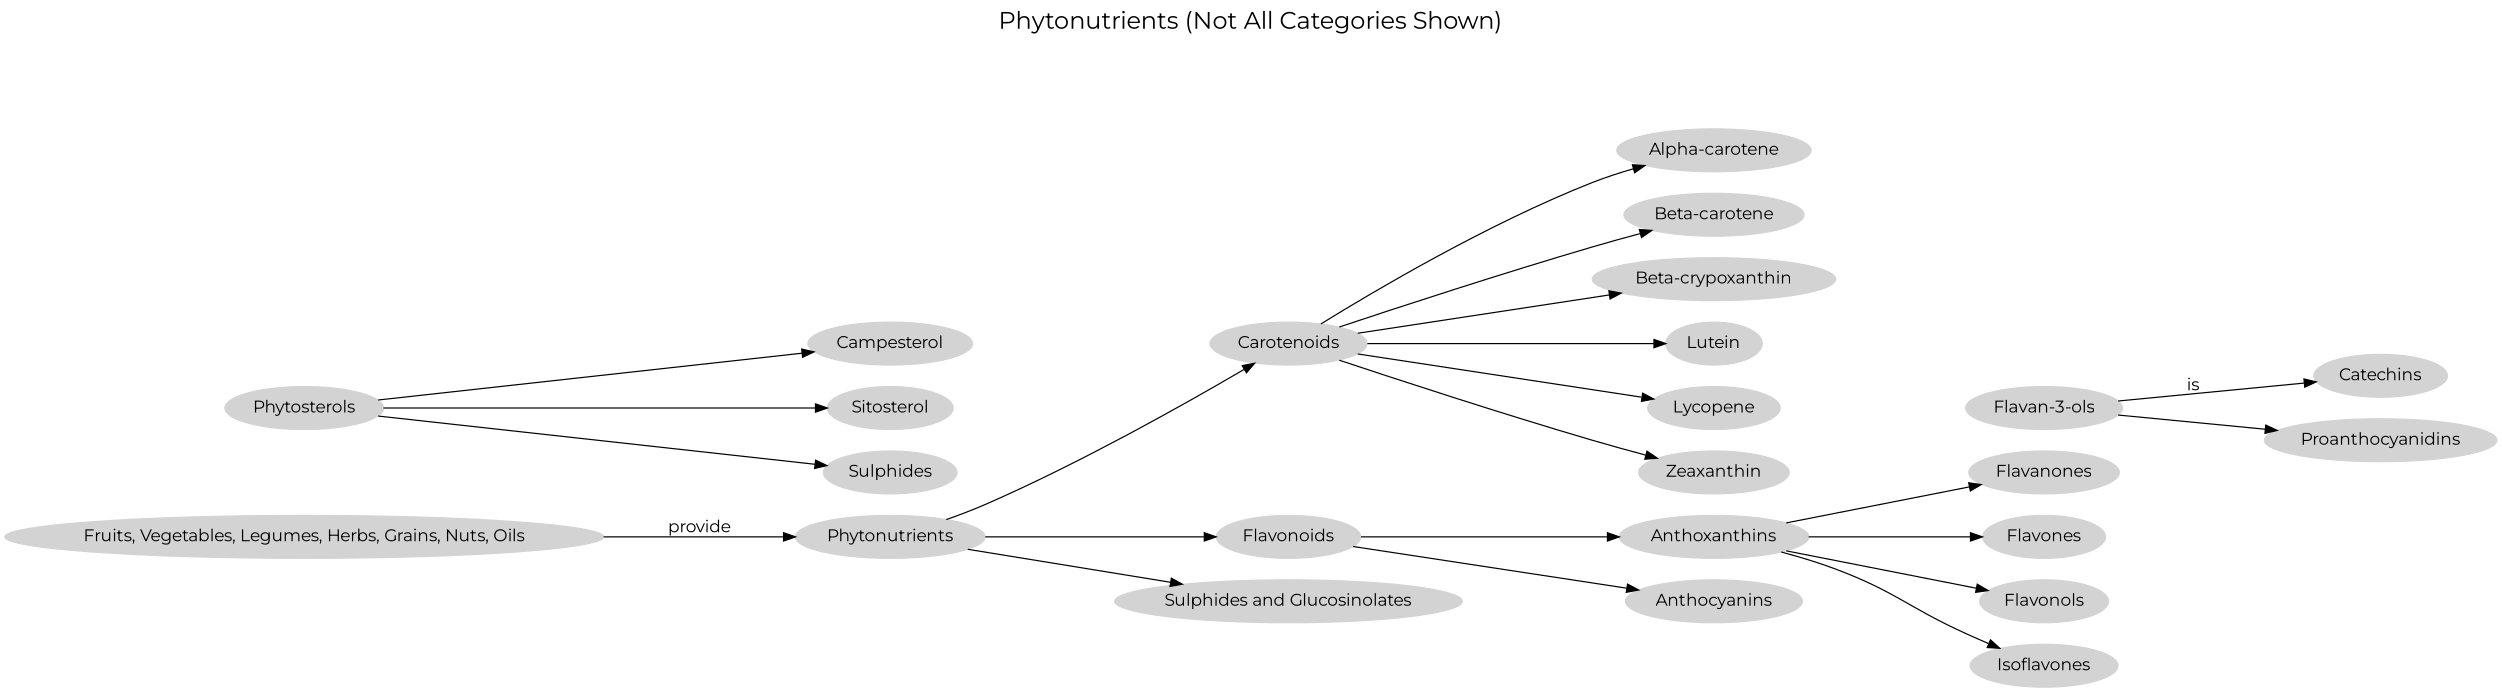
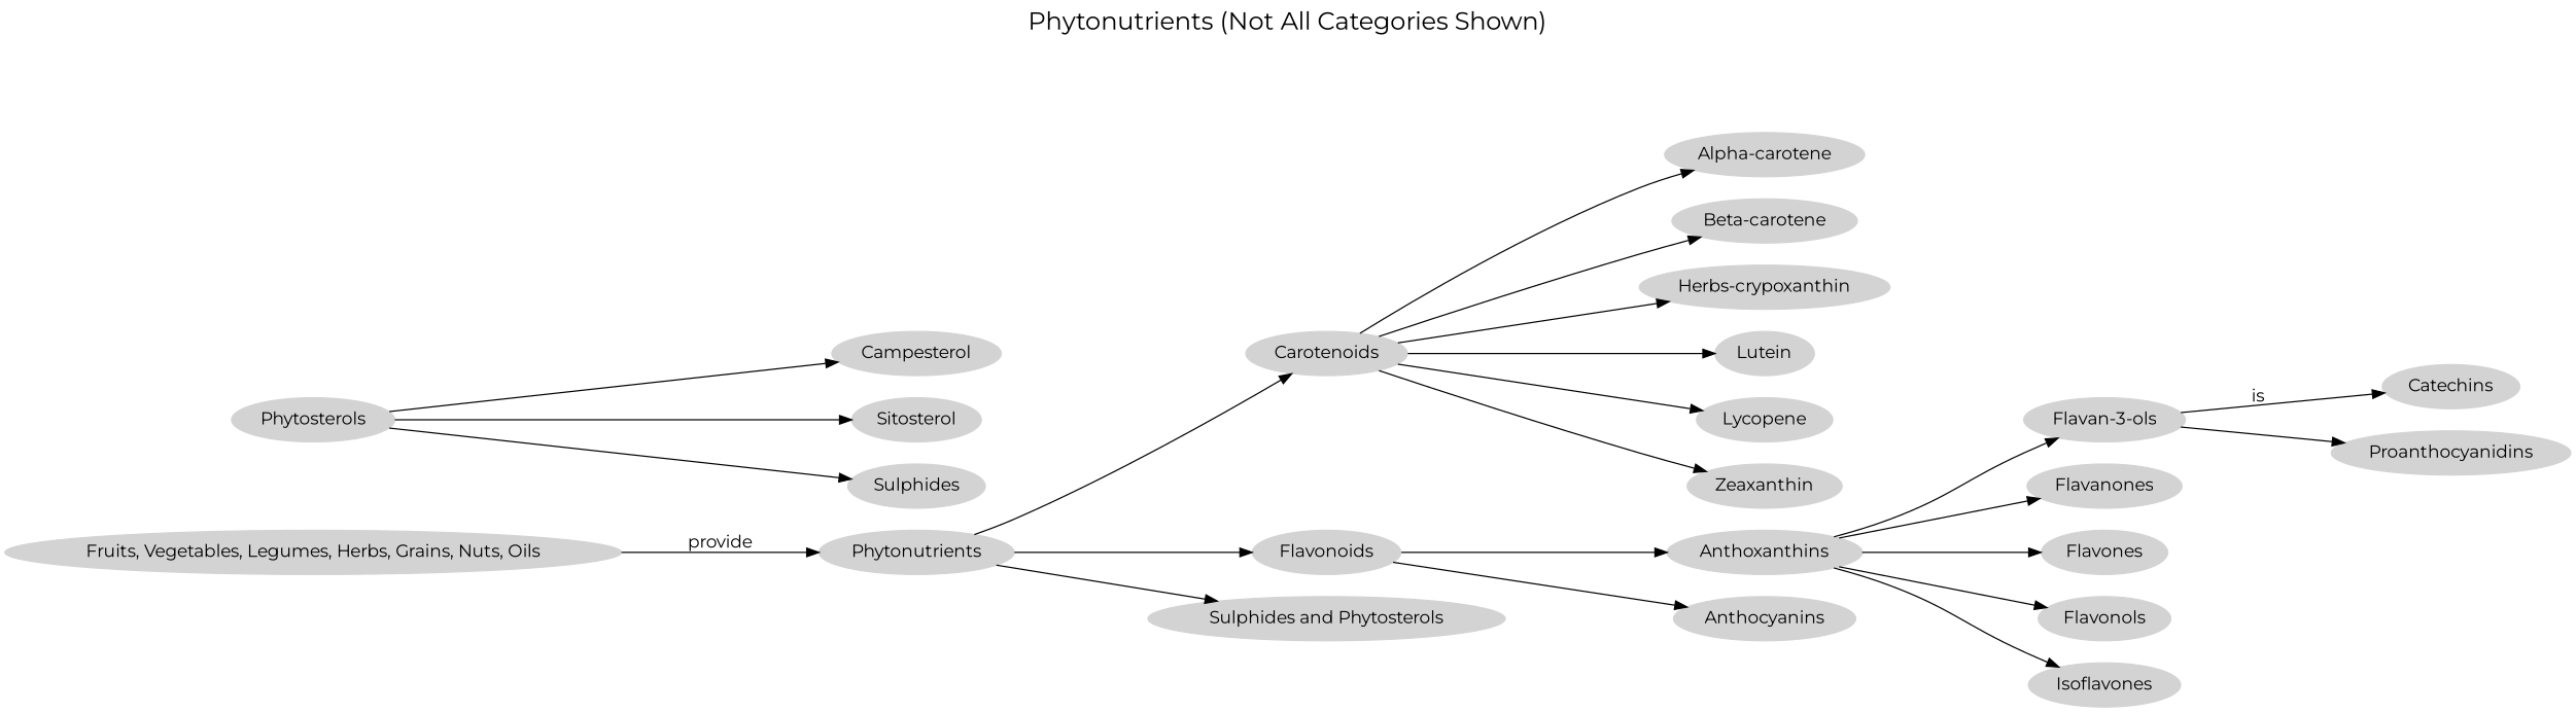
  digraph {
    fontname=Montserrat
    fontsize=20
    label="Phytonutrients (Not All Categories Shown)\n              "
    labelloc=t
    nodesep=0.25
    rankdir=LR
    ranksep=1.5
    node [color=lightgray fontname=Montserrat style=filled]
    edge [fontname=Montserrat]
    Anthoxanthins
    "Flavan-3-ols"
    Flavanones
    Flavones
    Flavonols
    Isoflavones
    Catechins
    Proanthocyanidins
    Carotenoids
    "Alpha-carotene"
    "Beta-carotene"
-   "Beta-crypoxanthin"
+   "Beta-crypoxanthin" [label="Herbs-crypoxanthin"]
    Lutein
    Lycopene
    Zeaxanthin
    Flavonoids
    Anthocyanins
    "Fruits, Vegetables, Legumes, Herbs, Grains, Nuts, Oils"
    Phytonutrients
-   "Sulphides and Glucosinolates"
+   "Sulphides and Glucosinolates" [label="Sulphides and Phytosterols"]
    Phytosterols
    Campesterol
    Sitosterol
    n24 [label=Sulphides]
+   Anthoxanthins -> "Flavan-3-ols"
    Anthoxanthins -> Flavanones
    Anthoxanthins -> Flavones
    Anthoxanthins -> Flavonols
    Anthoxanthins -> Isoflavones
    "Flavan-3-ols" -> Catechins [label=is]
    "Flavan-3-ols" -> Proanthocyanidins
    Carotenoids -> "Alpha-carotene"
    Carotenoids -> "Beta-carotene"
    Carotenoids -> "Beta-crypoxanthin"
    Carotenoids -> Lutein
    Carotenoids -> Lycopene
    Carotenoids -> Zeaxanthin
    Flavonoids -> Anthoxanthins
    Flavonoids -> Anthocyanins
    "Fruits, Vegetables, Legumes, Herbs, Grains, Nuts, Oils" -> Phytonutrients [label=provide]
    Phytonutrients -> Carotenoids
    Phytonutrients -> Flavonoids
    Phytonutrients -> "Sulphides and Glucosinolates"
    Phytosterols -> Campesterol
    Phytosterols -> Sitosterol
    Phytosterols -> n24
  }
